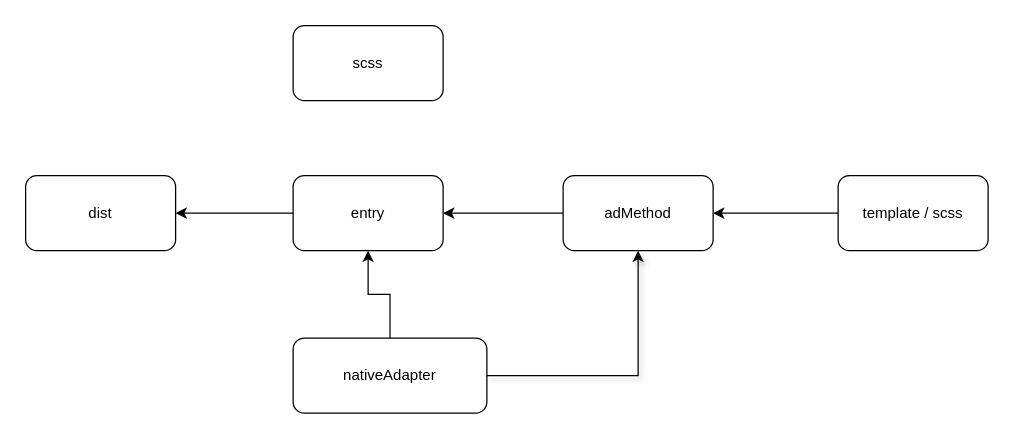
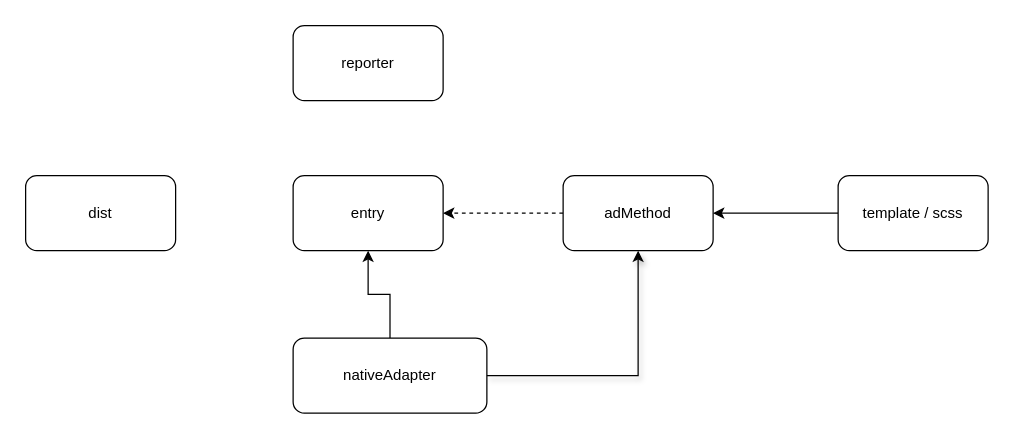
  <mxCell id="0" />
  <mxCell id="1" parent="0" />
- <mxCell id="2" value="scss" style="rounded=1;whiteSpace=wrap;html=1;" vertex="1" parent="1"><mxGeometry x="234" y="20" width="120" height="60" as="geometry" /></mxCell>
- <mxCell id="3" value="" style="edgeStyle=orthogonalEdgeStyle;rounded=0;orthogonalLoop=1;jettySize=auto;html=1;" edge="1" parent="1" source="4" target="6"><mxGeometry relative="1" as="geometry" /></mxCell>
+ <mxCell id="2" value="reporter" style="rounded=1;whiteSpace=wrap;html=1;" vertex="1" parent="1"><mxGeometry x="234" y="20" width="120" height="60" as="geometry" /></mxCell>
+ <mxCell id="3" value="" style="edgeStyle=orthogonalEdgeStyle;rounded=0;orthogonalLoop=1;jettySize=auto;html=1;dashed=1;" edge="1" parent="1" source="4" target="6"><mxGeometry relative="1" as="geometry" /></mxCell>
  <mxCell id="4" value="adMethod" style="rounded=1;whiteSpace=wrap;html=1;" vertex="1" parent="1"><mxGeometry x="450" y="140" width="120" height="60" as="geometry" /></mxCell>
- <mxCell id="5" value="" style="edgeStyle=orthogonalEdgeStyle;rounded=0;orthogonalLoop=1;jettySize=auto;html=1;" edge="1" parent="1" source="6" target="9"><mxGeometry relative="1" as="geometry" /></mxCell>
  <mxCell id="6" value="entry" style="rounded=1;whiteSpace=wrap;html=1;" vertex="1" parent="1"><mxGeometry x="234" y="140" width="120" height="60" as="geometry" /></mxCell>
  <mxCell id="7" value="" style="edgeStyle=orthogonalEdgeStyle;rounded=0;orthogonalLoop=1;jettySize=auto;html=1;" edge="1" parent="1" source="8" target="6"><mxGeometry relative="1" as="geometry" /></mxCell>
  <mxCell id="8" value="nativeAdapter" style="rounded=1;whiteSpace=wrap;html=1;" vertex="1" parent="1"><mxGeometry x="234" y="270" width="155" height="60" as="geometry" /></mxCell>
  <mxCell id="9" value="dist" style="rounded=1;whiteSpace=wrap;html=1;" vertex="1" parent="1"><mxGeometry x="20" y="140" width="120" height="60" as="geometry" /></mxCell>
  <mxCell id="10" value="" style="edgeStyle=orthogonalEdgeStyle;rounded=0;orthogonalLoop=1;jettySize=auto;html=1;" edge="1" parent="1" source="11" target="4"><mxGeometry relative="1" as="geometry" /></mxCell>
  <mxCell id="11" value="template / scss" style="rounded=1;whiteSpace=wrap;html=1;" vertex="1" parent="1"><mxGeometry x="670" y="140" width="120" height="60" as="geometry" /></mxCell>
  <mxCell id="12" value="" style="endArrow=classic;html=1;rounded=0;exitX=1;exitY=0.5;exitDx=0;exitDy=0;entryX=0.5;entryY=1;entryDx=0;entryDy=0;shadow=1;" edge="1" parent="1" source="8" target="4"><mxGeometry width="50" height="50" relative="1" as="geometry"><mxPoint x="364" y="60" as="sourcePoint" /><mxPoint x="520" y="150" as="targetPoint" /><Array as="points"><mxPoint x="510" y="300" /></Array></mxGeometry></mxCell>
